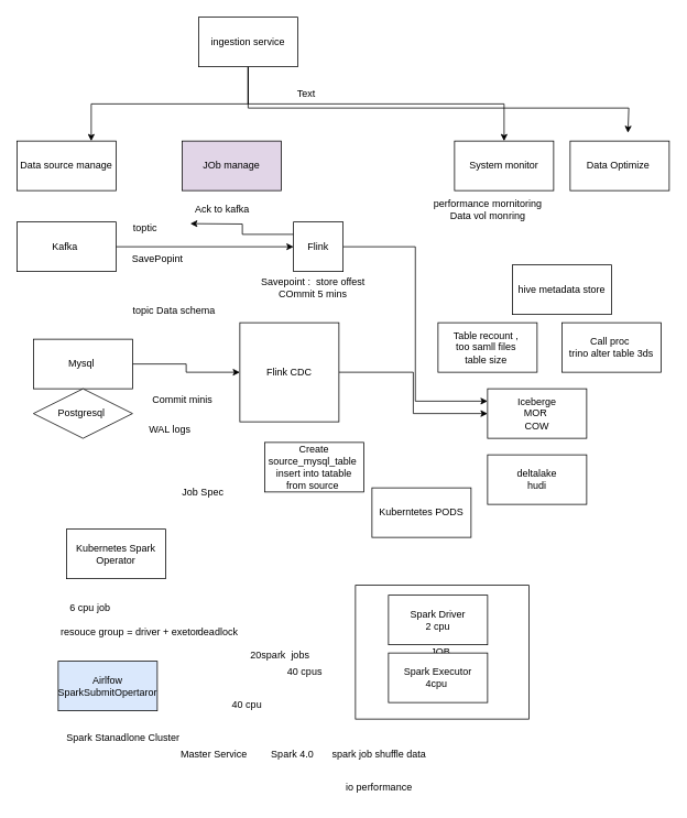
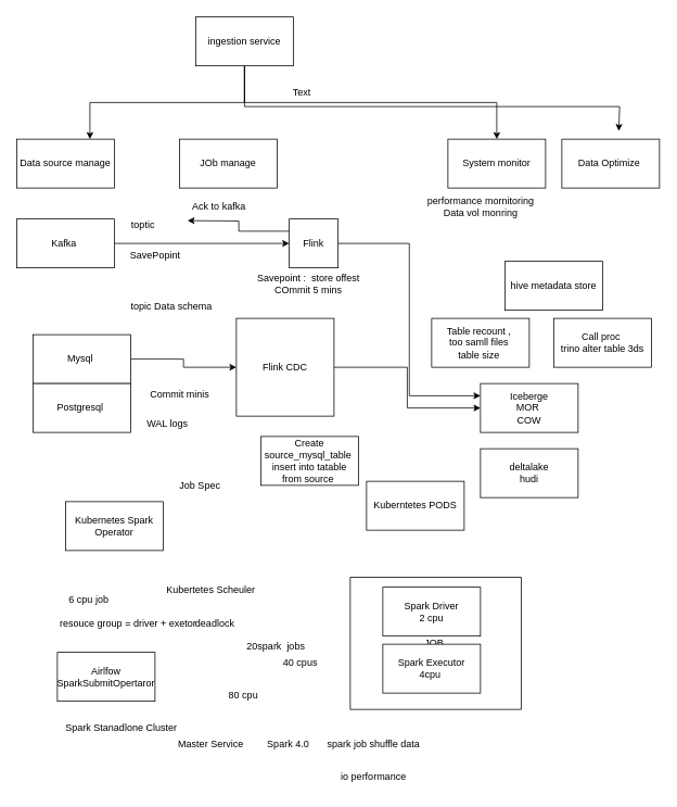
  <mxCell id="0" />
  <mxCell id="1" parent="0" />
  <mxCell id="2" value="JOB&amp;nbsp;" style="rounded=0;whiteSpace=wrap;html=1;" vertex="1" parent="1"><mxGeometry x="430" y="708" width="210" height="162" as="geometry" /></mxCell>
  <mxCell id="3" value="Data source manage" style="rounded=0;whiteSpace=wrap;html=1;" vertex="1" parent="1"><mxGeometry x="20" y="170" width="120" height="60" as="geometry" /></mxCell>
- <mxCell id="4" value="JOb manage" style="rounded=0;whiteSpace=wrap;html=1;fillColor=#e1d5e7;" vertex="1" parent="1"><mxGeometry x="220" y="170" width="120" height="60" as="geometry" /></mxCell>
+ <mxCell id="4" value="JOb manage" style="rounded=0;whiteSpace=wrap;html=1;" vertex="1" parent="1"><mxGeometry x="220" y="170" width="120" height="60" as="geometry" /></mxCell>
  <mxCell id="5" style="edgeStyle=orthogonalEdgeStyle;rounded=0;orthogonalLoop=1;jettySize=auto;html=1;exitX=0.5;exitY=1;exitDx=0;exitDy=0;entryX=0.75;entryY=0;entryDx=0;entryDy=0;" edge="1" parent="1" source="8" target="3"><mxGeometry relative="1" as="geometry" /></mxCell>
  <mxCell id="6" style="edgeStyle=orthogonalEdgeStyle;rounded=0;orthogonalLoop=1;jettySize=auto;html=1;exitX=0.5;exitY=1;exitDx=0;exitDy=0;entryX=0.5;entryY=0;entryDx=0;entryDy=0;" edge="1" parent="1" source="8" target="9"><mxGeometry relative="1" as="geometry" /></mxCell>
  <mxCell id="7" style="edgeStyle=orthogonalEdgeStyle;rounded=0;orthogonalLoop=1;jettySize=auto;html=1;exitX=0.5;exitY=1;exitDx=0;exitDy=0;" edge="1" parent="1" source="8"><mxGeometry relative="1" as="geometry"><mxPoint x="760" y="160" as="targetPoint" /><Array as="points"><mxPoint x="300" y="130" /><mxPoint x="761" y="130" /></Array></mxGeometry></mxCell>
  <mxCell id="8" value="ingestion service" style="rounded=0;whiteSpace=wrap;html=1;" vertex="1" parent="1"><mxGeometry x="240" y="20" width="120" height="60" as="geometry" /></mxCell>
  <mxCell id="9" value="System monitor" style="rounded=0;whiteSpace=wrap;html=1;" vertex="1" parent="1"><mxGeometry x="550" y="170" width="120" height="60" as="geometry" /></mxCell>
  <mxCell id="10" style="edgeStyle=orthogonalEdgeStyle;rounded=0;orthogonalLoop=1;jettySize=auto;html=1;exitX=1;exitY=0.5;exitDx=0;exitDy=0;entryX=0;entryY=0.25;entryDx=0;entryDy=0;" edge="1" parent="1" source="12" target="20"><mxGeometry relative="1" as="geometry" /></mxCell>
  <mxCell id="11" style="edgeStyle=orthogonalEdgeStyle;rounded=0;orthogonalLoop=1;jettySize=auto;html=1;exitX=0;exitY=0.25;exitDx=0;exitDy=0;" edge="1" parent="1" source="12"><mxGeometry relative="1" as="geometry"><mxPoint x="230" y="270" as="targetPoint" /></mxGeometry></mxCell>
  <mxCell id="12" value="Flink" style="whiteSpace=wrap;html=1;aspect=fixed;" vertex="1" parent="1"><mxGeometry x="355" y="268" width="60" height="60" as="geometry" /></mxCell>
  <mxCell id="13" value="SavePopint" style="text;html=1;align=center;verticalAlign=middle;resizable=0;points=[];autosize=1;strokeColor=none;fillColor=none;" vertex="1" parent="1"><mxGeometry x="150" y="298" width="80" height="30" as="geometry" /></mxCell>
  <mxCell id="14" style="edgeStyle=orthogonalEdgeStyle;rounded=0;orthogonalLoop=1;jettySize=auto;html=1;exitX=1;exitY=0.5;exitDx=0;exitDy=0;entryX=0;entryY=0.5;entryDx=0;entryDy=0;" edge="1" parent="1" source="15" target="18"><mxGeometry relative="1" as="geometry" /></mxCell>
  <mxCell id="15" value="Mysql&amp;nbsp;" style="rounded=0;whiteSpace=wrap;html=1;" vertex="1" parent="1"><mxGeometry x="40" y="410" width="120" height="60" as="geometry" /></mxCell>
- <mxCell id="16" value="Postgresql&amp;nbsp;" style="rhombus;whiteSpace=wrap;html=1;" vertex="1" parent="1"><mxGeometry x="40" y="470" width="120" height="60" as="geometry" /></mxCell>
+ <mxCell id="16" value="Postgresql&amp;nbsp;" style="rounded=0;whiteSpace=wrap;html=1;" vertex="1" parent="1"><mxGeometry x="40" y="470" width="120" height="60" as="geometry" /></mxCell>
  <mxCell id="17" style="edgeStyle=orthogonalEdgeStyle;rounded=0;orthogonalLoop=1;jettySize=auto;html=1;exitX=1;exitY=0.5;exitDx=0;exitDy=0;" edge="1" parent="1" source="18" target="20"><mxGeometry relative="1" as="geometry" /></mxCell>
  <mxCell id="18" value="Flink CDC" style="whiteSpace=wrap;html=1;aspect=fixed;" vertex="1" parent="1"><mxGeometry x="290" y="390" width="120" height="120" as="geometry" /></mxCell>
  <mxCell id="19" value="Create source_mysql_table&amp;nbsp;&lt;div&gt;insert into tatable from source&amp;nbsp;&lt;/div&gt;" style="rounded=0;whiteSpace=wrap;html=1;" vertex="1" parent="1"><mxGeometry x="320" y="535" width="120" height="60" as="geometry" /></mxCell>
  <mxCell id="20" value="Iceberge&lt;div&gt;MOR&amp;nbsp;&lt;/div&gt;&lt;div&gt;COW&lt;/div&gt;" style="rounded=0;whiteSpace=wrap;html=1;" vertex="1" parent="1"><mxGeometry x="590" y="470" width="120" height="60" as="geometry" /></mxCell>
  <mxCell id="21" value="Commit minis" style="text;html=1;align=center;verticalAlign=middle;resizable=0;points=[];autosize=1;strokeColor=none;fillColor=none;" vertex="1" parent="1"><mxGeometry x="170" y="468" width="100" height="30" as="geometry" /></mxCell>
  <mxCell id="22" value="&lt;div&gt;deltalake&lt;/div&gt;&lt;div&gt;hudi&lt;/div&gt;" style="rounded=0;whiteSpace=wrap;html=1;" vertex="1" parent="1"><mxGeometry x="590" y="550" width="120" height="60" as="geometry" /></mxCell>
  <mxCell id="23" value="Data Optimize&amp;nbsp;" style="rounded=0;whiteSpace=wrap;html=1;" vertex="1" parent="1"><mxGeometry x="690" y="170" width="120" height="60" as="geometry" /></mxCell>
  <mxCell id="24" value="performance mornitoring&lt;div&gt;Data vol monring&lt;/div&gt;" style="text;html=1;align=center;verticalAlign=middle;resizable=0;points=[];autosize=1;strokeColor=none;fillColor=none;" vertex="1" parent="1"><mxGeometry x="515" y="233" width="150" height="40" as="geometry" /></mxCell>
  <mxCell id="25" value="Text" style="text;html=1;align=center;verticalAlign=middle;resizable=0;points=[];autosize=1;strokeColor=none;fillColor=none;" vertex="1" parent="1"><mxGeometry x="345" y="98" width="50" height="30" as="geometry" /></mxCell>
  <mxCell id="26" value="hive metadata store" style="rounded=0;whiteSpace=wrap;html=1;" vertex="1" parent="1"><mxGeometry x="620" y="320" width="120" height="60" as="geometry" /></mxCell>
  <mxCell id="27" value="Table recount ,&amp;nbsp;&lt;div&gt;too samll files&amp;nbsp;&lt;/div&gt;&lt;div&gt;table size&amp;nbsp;&lt;/div&gt;" style="rounded=0;whiteSpace=wrap;html=1;" vertex="1" parent="1"><mxGeometry x="530" y="390" width="120" height="60" as="geometry" /></mxCell>
  <mxCell id="28" value="Call proc&amp;nbsp;&lt;div&gt;trino alter table 3ds&lt;/div&gt;" style="rounded=0;whiteSpace=wrap;html=1;" vertex="1" parent="1"><mxGeometry x="680" y="390" width="120" height="60" as="geometry" /></mxCell>
  <mxCell id="29" style="edgeStyle=orthogonalEdgeStyle;rounded=0;orthogonalLoop=1;jettySize=auto;html=1;exitX=1;exitY=0.5;exitDx=0;exitDy=0;entryX=0;entryY=0.5;entryDx=0;entryDy=0;" edge="1" parent="1" source="30" target="12"><mxGeometry relative="1" as="geometry" /></mxCell>
  <mxCell id="30" value="Kafka&amp;nbsp;" style="rounded=0;whiteSpace=wrap;html=1;" vertex="1" parent="1"><mxGeometry x="20" y="268" width="120" height="60" as="geometry" /></mxCell>
  <mxCell id="31" value="WAL logs" style="text;html=1;align=center;verticalAlign=middle;resizable=0;points=[];autosize=1;strokeColor=none;fillColor=none;" vertex="1" parent="1"><mxGeometry x="170" y="505" width="70" height="30" as="geometry" /></mxCell>
  <mxCell id="32" value="toptic" style="text;html=1;align=center;verticalAlign=middle;resizable=0;points=[];autosize=1;strokeColor=none;fillColor=none;" vertex="1" parent="1"><mxGeometry x="150" y="260" width="50" height="30" as="geometry" /></mxCell>
  <mxCell id="33" value="topic Data schema" style="text;html=1;align=center;verticalAlign=middle;resizable=0;points=[];autosize=1;strokeColor=none;fillColor=none;" vertex="1" parent="1"><mxGeometry x="150" y="360" width="120" height="30" as="geometry" /></mxCell>
  <mxCell id="34" value="Savepoint :&amp;nbsp; store offest&amp;nbsp;&lt;div&gt;COmmit 5 mins&amp;nbsp;&lt;/div&gt;" style="text;html=1;align=center;verticalAlign=middle;resizable=0;points=[];autosize=1;strokeColor=none;fillColor=none;" vertex="1" parent="1"><mxGeometry x="305" y="328" width="150" height="40" as="geometry" /></mxCell>
  <mxCell id="35" value="Ack to kafka&amp;nbsp;" style="text;html=1;align=center;verticalAlign=middle;resizable=0;points=[];autosize=1;strokeColor=none;fillColor=none;" vertex="1" parent="1"><mxGeometry x="225" y="238" width="90" height="30" as="geometry" /></mxCell>
- <mxCell id="36" value="Kubernetes Spark Operator" style="rounded=0;whiteSpace=wrap;html=1;" vertex="1" parent="1"><mxGeometry x="80" y="640" width="120" height="60" as="geometry" /></mxCell>
- <mxCell id="37" value="Airlfow SparkSubmitOpertaror" style="rounded=0;whiteSpace=wrap;html=1;fillColor=#dae8fc;" vertex="1" parent="1"><mxGeometry x="70" y="800" width="120" height="60" as="geometry" /></mxCell>
+ <mxCell id="36" value="Kubernetes Spark Operator" style="rounded=0;whiteSpace=wrap;html=1;" vertex="1" parent="1"><mxGeometry x="80" y="615" width="120" height="60" as="geometry" /></mxCell>
+ <mxCell id="37" value="Airlfow SparkSubmitOpertaror" style="rounded=0;whiteSpace=wrap;html=1;" vertex="1" parent="1"><mxGeometry x="70" y="800" width="120" height="60" as="geometry" /></mxCell>
  <mxCell id="38" value="Job Spec" style="text;html=1;align=center;verticalAlign=middle;resizable=0;points=[];autosize=1;strokeColor=none;fillColor=none;" vertex="1" parent="1"><mxGeometry x="210" y="580" width="70" height="30" as="geometry" /></mxCell>
  <mxCell id="39" value="Kuberntetes PODS" style="rounded=0;whiteSpace=wrap;html=1;" vertex="1" parent="1"><mxGeometry x="450" y="590" width="120" height="60" as="geometry" /></mxCell>
+ <mxCell id="40" value="Kubertetes Scheuler&amp;nbsp;" style="text;html=1;align=center;verticalAlign=middle;resizable=0;points=[];autosize=1;strokeColor=none;fillColor=none;" vertex="1" parent="1"><mxGeometry x="190" y="708" width="140" height="30" as="geometry" /></mxCell>
  <mxCell id="41" value="deadlock&amp;nbsp;" style="text;html=1;align=center;verticalAlign=middle;resizable=0;points=[];autosize=1;strokeColor=none;fillColor=none;" vertex="1" parent="1"><mxGeometry x="230" y="750" width="70" height="30" as="geometry" /></mxCell>
  <mxCell id="42" value="Spark Driver&lt;div&gt;2 cpu&lt;/div&gt;" style="rounded=0;whiteSpace=wrap;html=1;" vertex="1" parent="1"><mxGeometry x="470" y="720" width="120" height="60" as="geometry" /></mxCell>
  <mxCell id="43" value="Spark Executor&lt;div&gt;4cpu&amp;nbsp;&lt;/div&gt;" style="rounded=0;whiteSpace=wrap;html=1;" vertex="1" parent="1"><mxGeometry x="470" y="790" width="120" height="60" as="geometry" /></mxCell>
- <mxCell id="44" value="40 cpu&amp;nbsp;" style="text;html=1;align=center;verticalAlign=middle;resizable=0;points=[];autosize=1;strokeColor=none;fillColor=none;" vertex="1" parent="1"><mxGeometry x="270" y="838" width="60" height="30" as="geometry" /></mxCell>
+ <mxCell id="44" value="80 cpu&amp;nbsp;" style="text;html=1;align=center;verticalAlign=middle;resizable=0;points=[];autosize=1;strokeColor=none;fillColor=none;" vertex="1" parent="1"><mxGeometry x="270" y="838" width="60" height="30" as="geometry" /></mxCell>
  <mxCell id="45" value="20spark&amp;nbsp; jobs&amp;nbsp;" style="text;html=1;align=center;verticalAlign=middle;resizable=0;points=[];autosize=1;strokeColor=none;fillColor=none;" vertex="1" parent="1"><mxGeometry x="290" y="778" width="100" height="30" as="geometry" /></mxCell>
  <mxCell id="46" value="40 cpus&amp;nbsp;" style="text;html=1;align=center;verticalAlign=middle;resizable=0;points=[];autosize=1;strokeColor=none;fillColor=none;" vertex="1" parent="1"><mxGeometry x="335" y="798" width="70" height="30" as="geometry" /></mxCell>
  <mxCell id="47" value="Spark Stanadlone Cluster&amp;nbsp;" style="text;html=1;align=center;verticalAlign=middle;resizable=0;points=[];autosize=1;strokeColor=none;fillColor=none;" vertex="1" parent="1"><mxGeometry x="70" y="878" width="160" height="30" as="geometry" /></mxCell>
  <mxCell id="48" value="Master Service&amp;nbsp;" style="text;html=1;align=center;verticalAlign=middle;resizable=0;points=[];autosize=1;strokeColor=none;fillColor=none;" vertex="1" parent="1"><mxGeometry x="205" y="898" width="110" height="30" as="geometry" /></mxCell>
  <mxCell id="49" value="Spark 4.0&amp;nbsp;" style="text;html=1;align=center;verticalAlign=middle;resizable=0;points=[];autosize=1;strokeColor=none;fillColor=none;" vertex="1" parent="1"><mxGeometry x="315" y="898" width="80" height="30" as="geometry" /></mxCell>
  <mxCell id="50" value="resouce group = driver + exetor&amp;nbsp;&amp;nbsp;" style="text;html=1;align=center;verticalAlign=middle;resizable=0;points=[];autosize=1;strokeColor=none;fillColor=none;" vertex="1" parent="1"><mxGeometry x="60" y="750" width="200" height="30" as="geometry" /></mxCell>
  <mxCell id="51" value="6 cpu job&amp;nbsp;" style="text;html=1;align=center;verticalAlign=middle;resizable=0;points=[];autosize=1;strokeColor=none;fillColor=none;" vertex="1" parent="1"><mxGeometry x="70" y="720" width="80" height="30" as="geometry" /></mxCell>
  <mxCell id="52" value="spark job shuffle data&amp;nbsp;" style="text;html=1;align=center;verticalAlign=middle;resizable=0;points=[];autosize=1;strokeColor=none;fillColor=none;" vertex="1" parent="1"><mxGeometry x="390" y="898" width="140" height="30" as="geometry" /></mxCell>
  <mxCell id="53" value="io performance&amp;nbsp;" style="text;html=1;align=center;verticalAlign=middle;resizable=0;points=[];autosize=1;strokeColor=none;fillColor=none;" vertex="1" parent="1"><mxGeometry x="405" y="938" width="110" height="30" as="geometry" /></mxCell>
